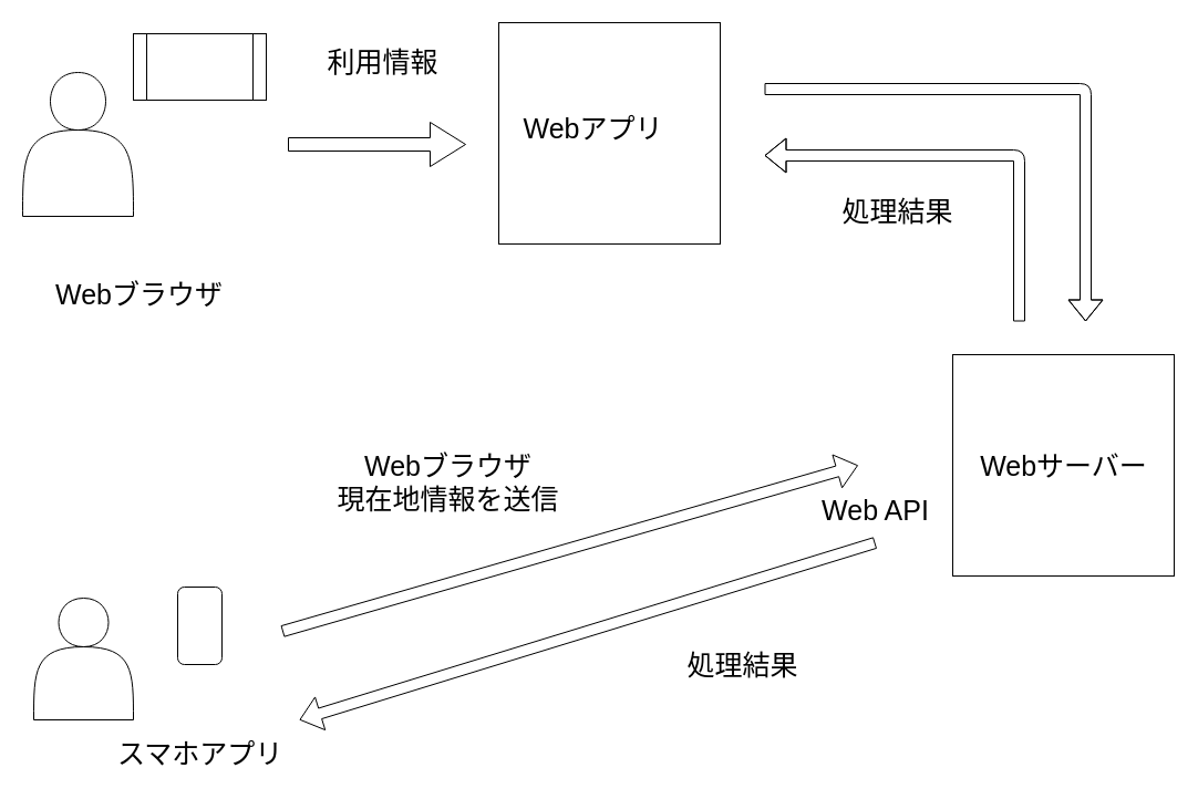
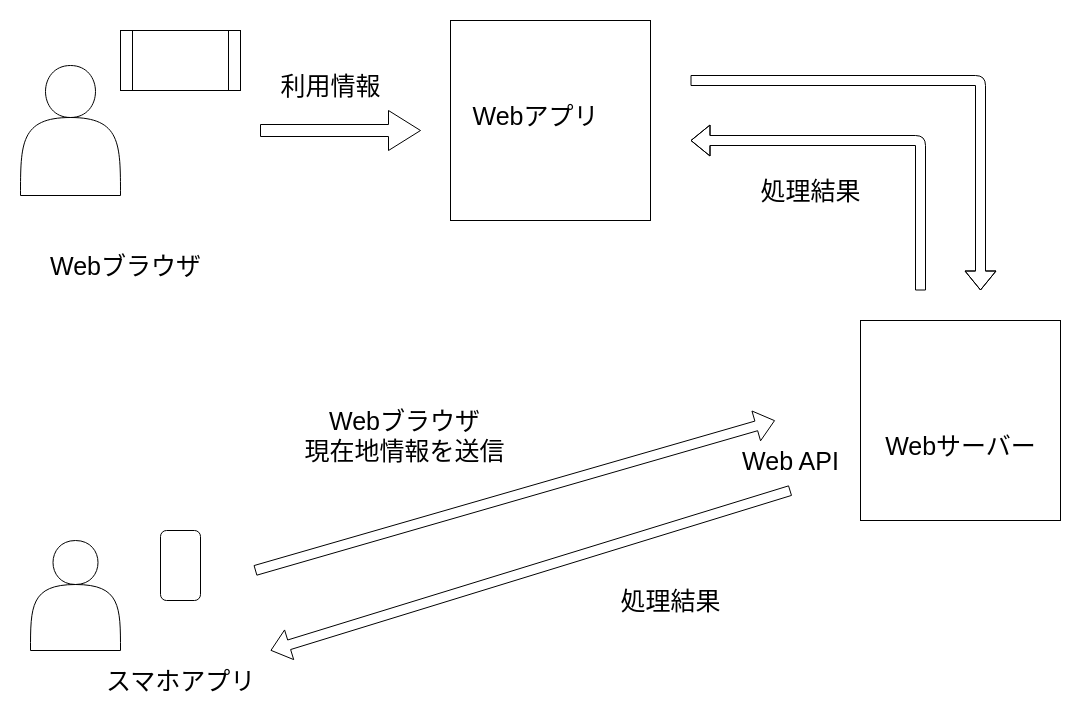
  <mxCell id="0" />
  <mxCell id="1" parent="0" />
  <mxCell id="2" value="" style="shape=actor;whiteSpace=wrap;html=1;direction=east;" vertex="1" parent="1"><mxGeometry x="20" y="65" width="100" height="130" as="geometry" /></mxCell>
  <mxCell id="3" value="" style="whiteSpace=wrap;html=1;aspect=fixed;" vertex="1" parent="1"><mxGeometry x="450" y="20" width="200" height="200" as="geometry" /></mxCell>
  <mxCell id="4" value="" style="whiteSpace=wrap;html=1;aspect=fixed;" vertex="1" parent="1"><mxGeometry x="860" y="320" width="200" height="200" as="geometry" /></mxCell>
  <mxCell id="5" value="" style="shape=singleArrow;whiteSpace=wrap;html=1;" vertex="1" parent="1"><mxGeometry x="260" y="110" width="160" height="40" as="geometry" /></mxCell>
  <mxCell id="6" value="" style="shape=flexArrow;endArrow=classic;html=1;" edge="1" parent="1"><mxGeometry width="50" height="50" relative="1" as="geometry"><mxPoint x="254.5" y="570" as="sourcePoint" /><mxPoint x="774.5" y="420" as="targetPoint" /></mxGeometry></mxCell>
  <mxCell id="7" value="" style="shape=flexArrow;endArrow=classic;html=1;" edge="1" parent="1"><mxGeometry width="50" height="50" relative="1" as="geometry"><mxPoint x="790" y="490" as="sourcePoint" /><mxPoint x="270" y="650" as="targetPoint" /></mxGeometry></mxCell>
  <mxCell id="8" value="" style="shape=actor;whiteSpace=wrap;html=1;" vertex="1" parent="1"><mxGeometry x="30" y="540" width="90" height="110" as="geometry" /></mxCell>
  <mxCell id="9" value="" style="rounded=1;whiteSpace=wrap;html=1;direction=south;" vertex="1" parent="1"><mxGeometry x="160" y="530" width="40" height="70" as="geometry" /></mxCell>
  <mxCell id="10" value="" style="shape=process;whiteSpace=wrap;html=1;backgroundOutline=1;" vertex="1" parent="1"><mxGeometry x="120" y="30" width="120" height="60" as="geometry" /></mxCell>
  <mxCell id="11" value="Webブラウザ" style="text;html=1;align=center;verticalAlign=middle;resizable=0;points=[];autosize=1;strokeColor=none;fillColor=none;fontSize=25;" vertex="1" parent="1"><mxGeometry x="40" y="245" width="170" height="40" as="geometry" /></mxCell>
  <mxCell id="12" value="スマホアプリ" style="text;html=1;align=center;verticalAlign=middle;resizable=0;points=[];autosize=1;strokeColor=none;fillColor=none;fontSize=25;" vertex="1" parent="1"><mxGeometry x="95" y="660" width="170" height="40" as="geometry" /></mxCell>
- <mxCell id="13" value="Webサーバー" style="text;html=1;align=center;verticalAlign=middle;resizable=0;points=[];autosize=1;strokeColor=none;fillColor=none;fontSize=25;" vertex="1" parent="1"><mxGeometry x="875" y="400" width="170" height="40" as="geometry" /></mxCell>
+ <mxCell id="13" value="Webサーバー" style="text;html=1;align=center;verticalAlign=middle;resizable=0;points=[];autosize=1;strokeColor=none;fillColor=none;fontSize=25;" vertex="1" parent="1"><mxGeometry x="875" y="425" width="170" height="40" as="geometry" /></mxCell>
  <mxCell id="14" value="Webアプリ" style="text;html=1;align=center;verticalAlign=middle;resizable=0;points=[];autosize=1;strokeColor=none;fillColor=none;fontSize=25;" vertex="1" parent="1"><mxGeometry x="460" y="95" width="150" height="40" as="geometry" /></mxCell>
  <mxCell id="15" value="" style="shape=flexArrow;endArrow=classic;html=1;fontSize=25;" edge="1" parent="1"><mxGeometry width="50" height="50" relative="1" as="geometry"><mxPoint x="920" y="290" as="sourcePoint" /><mxPoint x="690" y="140" as="targetPoint" /><Array as="points"><mxPoint x="920" y="140" /></Array></mxGeometry></mxCell>
  <mxCell id="16" value="" style="shape=flexArrow;endArrow=classic;html=1;fontSize=25;" edge="1" parent="1"><mxGeometry width="50" height="50" relative="1" as="geometry"><mxPoint x="690" y="80" as="sourcePoint" /><mxPoint x="980" y="290" as="targetPoint" /><Array as="points"><mxPoint x="980" y="80" /></Array></mxGeometry></mxCell>
- <mxCell id="17" value="利用情報" style="text;html=1;align=center;verticalAlign=middle;resizable=0;points=[];autosize=1;strokeColor=none;fillColor=none;fontSize=25;" vertex="1" parent="1"><mxGeometry x="285" y="35" width="120" height="40" as="geometry" /></mxCell>
+ <mxCell id="17" value="利用情報" style="text;html=1;align=center;verticalAlign=middle;resizable=0;points=[];autosize=1;strokeColor=none;fillColor=none;fontSize=25;" vertex="1" parent="1"><mxGeometry x="270" y="65" width="120" height="40" as="geometry" /></mxCell>
  <mxCell id="18" value="Webブラウザ&lt;br&gt;現在地情報を送信" style="text;html=1;align=center;verticalAlign=middle;resizable=0;points=[];autosize=1;strokeColor=none;fillColor=none;fontSize=25;" vertex="1" parent="1"><mxGeometry x="294" y="400" width="220" height="70" as="geometry" /></mxCell>
  <mxCell id="19" value="処理結果" style="text;html=1;align=center;verticalAlign=middle;resizable=0;points=[];autosize=1;strokeColor=none;fillColor=none;fontSize=25;" vertex="1" parent="1"><mxGeometry x="750" y="170" width="120" height="40" as="geometry" /></mxCell>
  <mxCell id="20" value="処理結果" style="text;html=1;align=center;verticalAlign=middle;resizable=0;points=[];autosize=1;strokeColor=none;fillColor=none;fontSize=25;" vertex="1" parent="1"><mxGeometry x="610" y="580" width="120" height="40" as="geometry" /></mxCell>
  <mxCell id="21" value="Web API" style="text;html=1;align=center;verticalAlign=middle;resizable=0;points=[];autosize=1;strokeColor=none;fillColor=none;fontSize=25;" vertex="1" parent="1"><mxGeometry x="730" y="440" width="120" height="40" as="geometry" /></mxCell>
